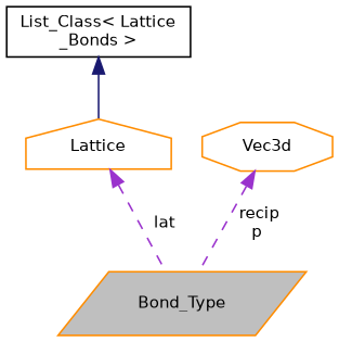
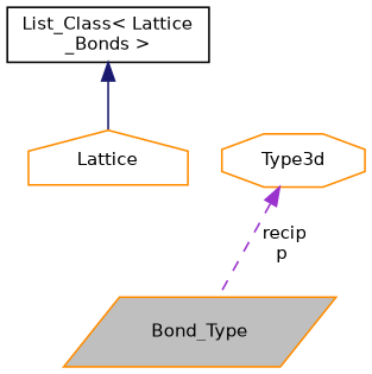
  digraph {
    node [color=darkorange fillcolor=white fontname=Helvetica fontsize=10 style=filled]
    edge [color=darkorchid3 dir=back fontname=Helvetica fontsize=10 labelfontname=Helvetica labelfontsize=10 style=dashed]
    n1 [fillcolor=grey75 fontcolor=black height=0.2 label=Bond_Type shape=parallelogram width=0.4]
    n2 [height=0.2 label=Lattice shape=house width=0.4]
    n3 [color=black height=0.2 label="List_Class\< Lattice\l_Bonds \>" shape=box width=0.4]
-   n4 [height=0.2 label=Vec3d shape=octagon width=0.4]
-   n2 -> n1 [label=" lat"]
+   n4 [height=0.2 label=Type3d shape=octagon width=0.4]
    n3 -> n2 [color=midnightblue style=solid]
    n4 -> n1 [label=" recip\np"]
  }
